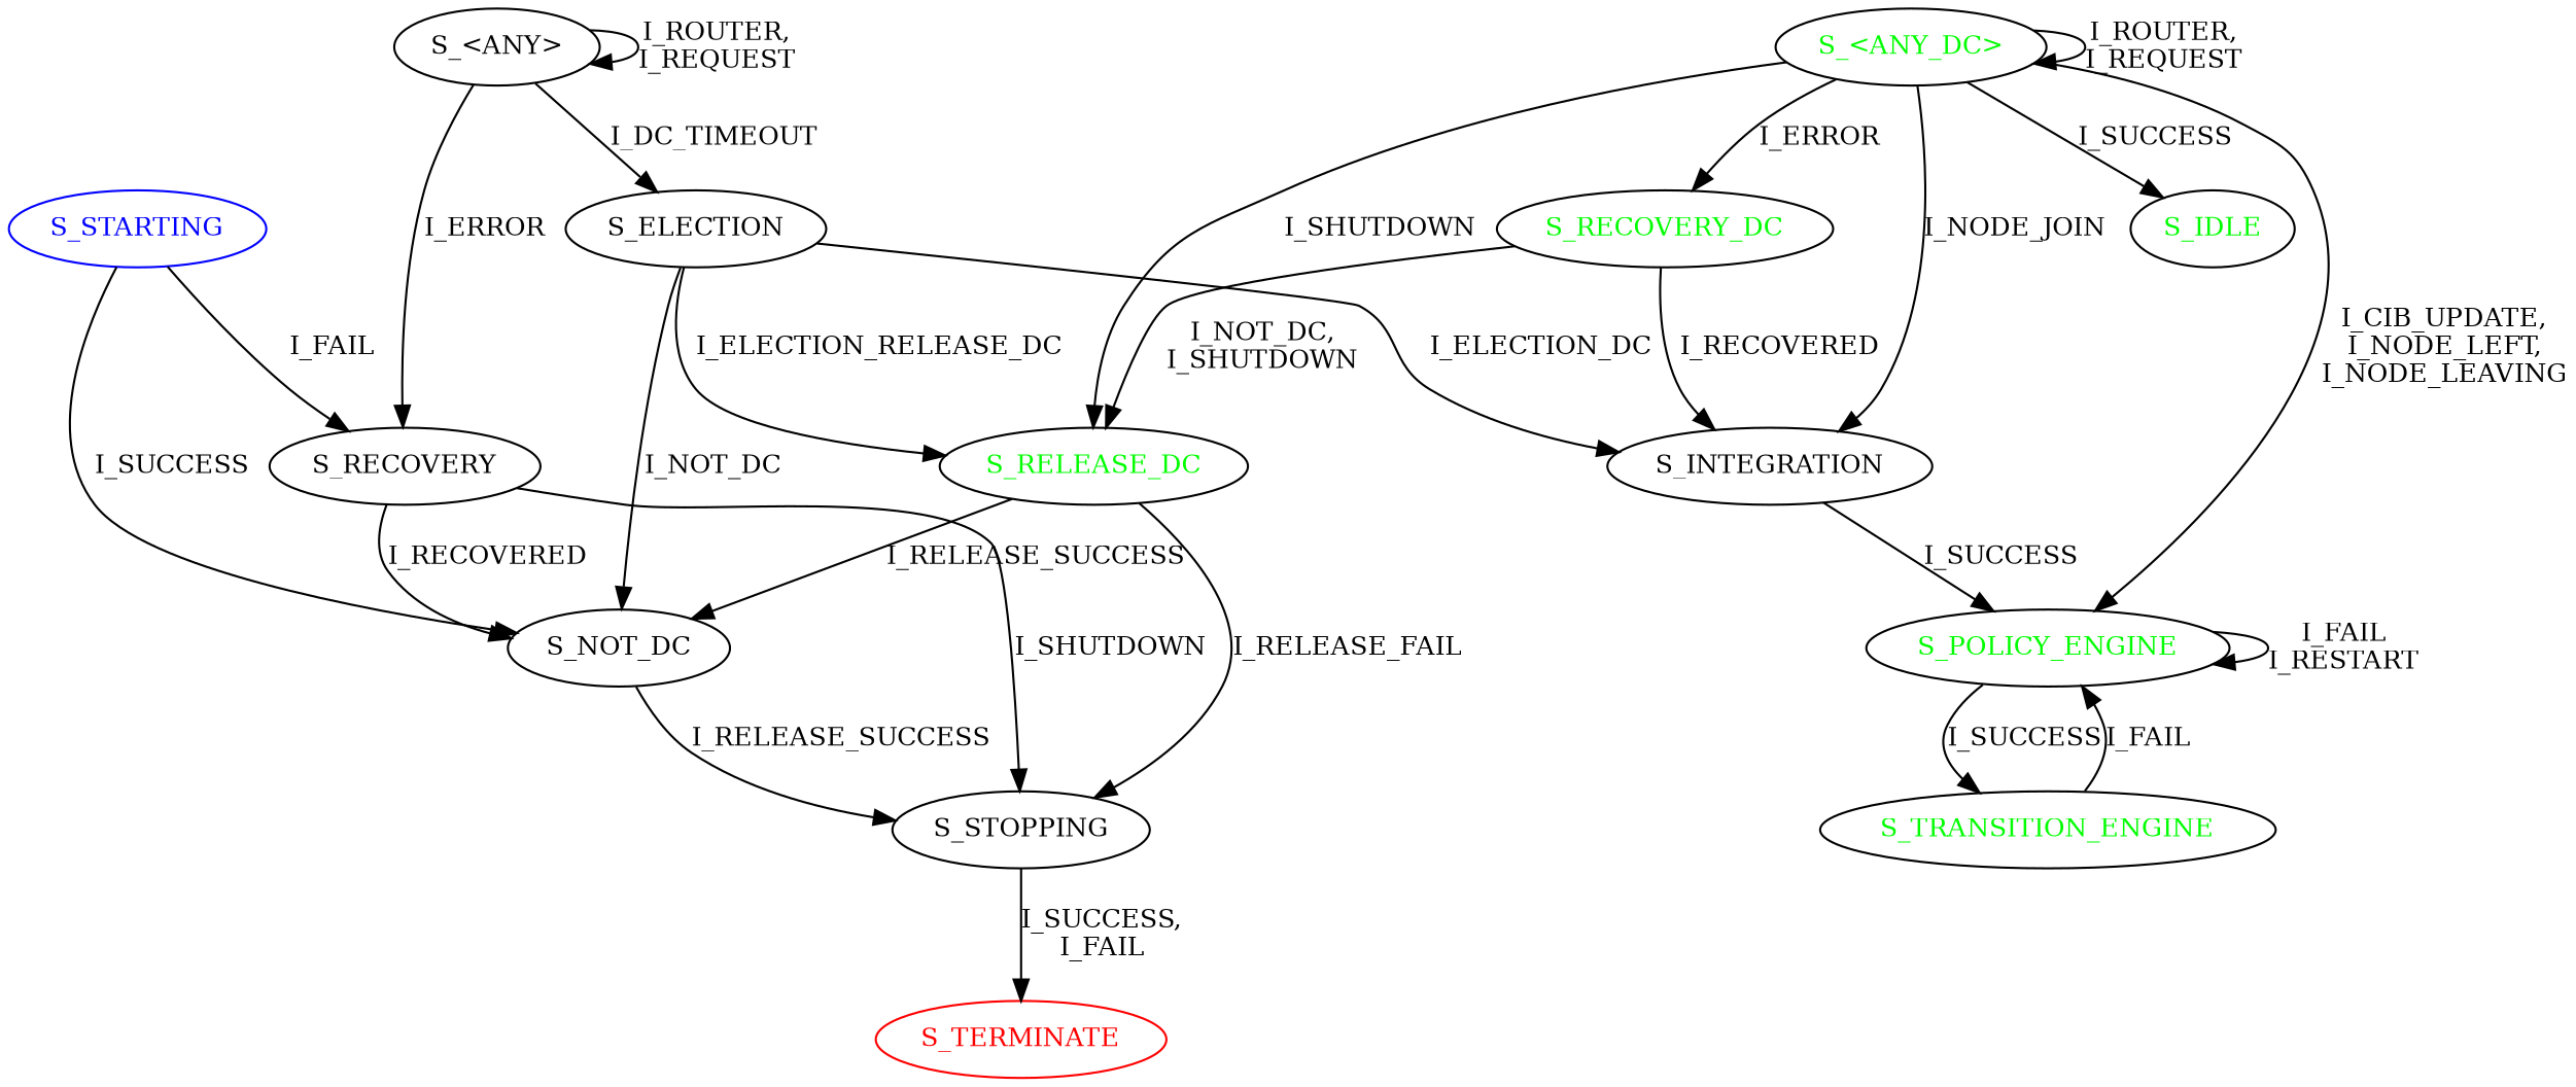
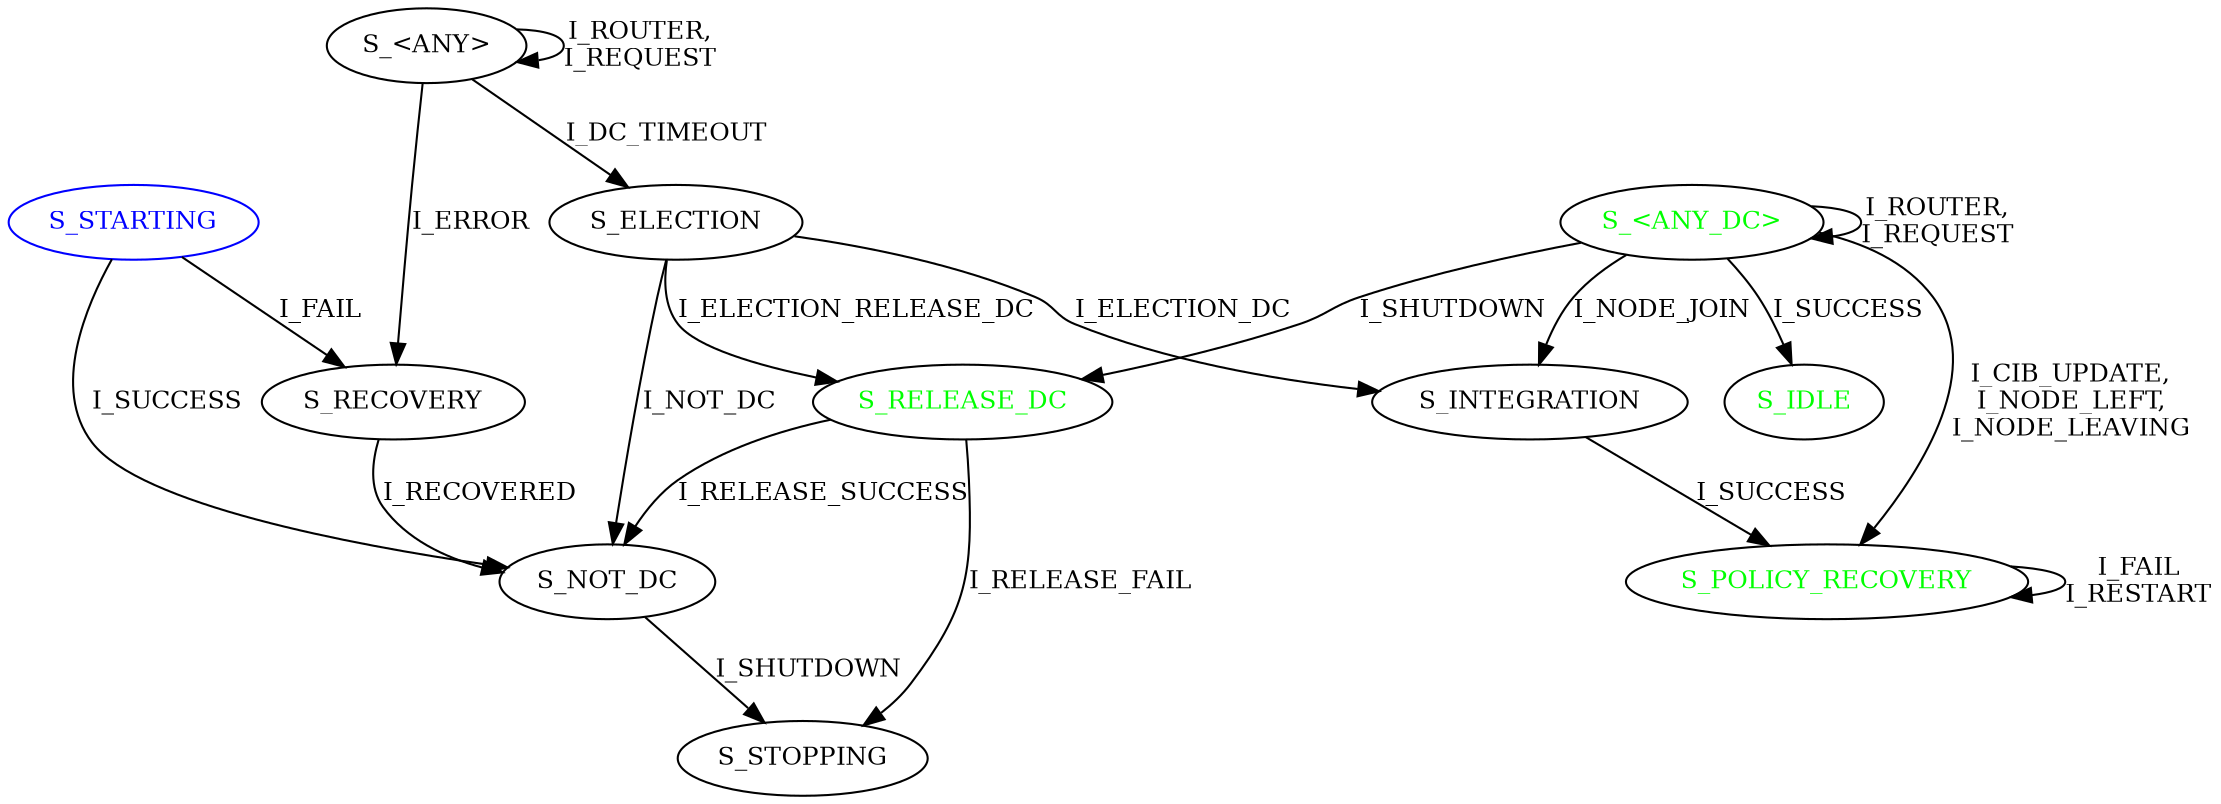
  digraph {
    color=black
    fontcolor=black
    fontname="Times-Roman"
    fontsize=12
    node [color=black fontcolor=black fontname="Times-Roman" fontsize=12 shape=ellipse]
    edge [color=black fontcolor=black fontname="Times-Roman" fontsize=12]
    S_STARTING [color=blue fontcolor=blue]
    S_NOT_DC
    S_RECOVERY
    S_STOPPING
-   S_TERMINATE [color=red fontcolor=red]
    S_INTEGRATION
-   S_RECOVERY_DC [fontcolor=green]
    S_RELEASE_DC [fontcolor=green]
-   S_POLICY_ENGINE [fontcolor=green]
-   S_TRANSITION_ENGINE [fontcolor=green]
+   S_POLICY_ENGINE [fontcolor=green label=S_POLICY_RECOVERY]
    "S_<ANY_DC>" [fontcolor=green]
    S_IDLE [fontcolor=green]
    "S_<ANY>"
    S_ELECTION
    S_STARTING -> S_NOT_DC [label=I_SUCCESS]
    S_STARTING -> S_RECOVERY [label=I_FAIL]
-   S_NOT_DC -> S_STOPPING [label=I_RELEASE_SUCCESS]
+   S_NOT_DC -> S_STOPPING [label=I_SHUTDOWN]
    S_RECOVERY -> S_NOT_DC [label=I_RECOVERED]
-   S_RECOVERY -> S_STOPPING [label=I_SHUTDOWN]
-   S_STOPPING -> S_TERMINATE [label="I_SUCCESS,\nI_FAIL"]
    S_INTEGRATION -> S_POLICY_ENGINE [label=I_SUCCESS]
-   S_RECOVERY_DC -> S_INTEGRATION [label=I_RECOVERED]
-   S_RECOVERY_DC -> S_RELEASE_DC [label="I_NOT_DC,\nI_SHUTDOWN"]
    S_RELEASE_DC -> S_NOT_DC [label=I_RELEASE_SUCCESS]
    S_RELEASE_DC -> S_STOPPING [label=I_RELEASE_FAIL]
    S_POLICY_ENGINE -> S_POLICY_ENGINE [label="I_FAIL\nI_RESTART"]
-   S_POLICY_ENGINE -> S_TRANSITION_ENGINE [label=I_SUCCESS]
-   S_TRANSITION_ENGINE -> S_POLICY_ENGINE [label=I_FAIL]
    "S_<ANY_DC>" -> S_INTEGRATION [label=I_NODE_JOIN]
-   "S_<ANY_DC>" -> S_RECOVERY_DC [label=I_ERROR]
    "S_<ANY_DC>" -> S_RELEASE_DC [label=I_SHUTDOWN]
    "S_<ANY_DC>" -> S_POLICY_ENGINE [label="I_CIB_UPDATE,\nI_NODE_LEFT,\nI_NODE_LEAVING"]
    "S_<ANY_DC>" -> "S_<ANY_DC>" [label="I_ROUTER,\nI_REQUEST"]
    "S_<ANY_DC>" -> S_IDLE [label=I_SUCCESS]
    "S_<ANY>" -> S_RECOVERY [label=I_ERROR]
    "S_<ANY>" -> "S_<ANY>" [label="I_ROUTER,\nI_REQUEST"]
    "S_<ANY>" -> S_ELECTION [label=I_DC_TIMEOUT]
    S_ELECTION -> S_NOT_DC [label=I_NOT_DC]
    S_ELECTION -> S_INTEGRATION [label=I_ELECTION_DC]
    S_ELECTION -> S_RELEASE_DC [label=I_ELECTION_RELEASE_DC]
  }
